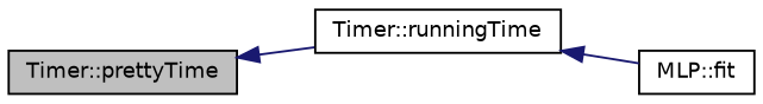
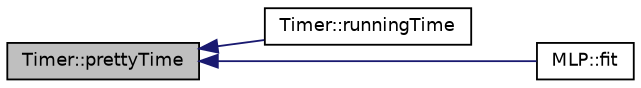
  digraph {
    rankdir=LR
    node [color=black fontname=Helvetica fontsize=10 shape=record]
    edge [color=midnightblue dir=back fontname=Helvetica fontsize=10 labelfontname=Helvetica labelfontsize=10 style=solid]
    n1 [fillcolor=grey75 fontcolor=black height=0.2 label="Timer::prettyTime" style=filled width=0.4]
    n2 [height=0.2 label="Timer::runningTime" width=0.4]
    n3 [height=0.2 label="MLP::fit" width=0.4]
    n1 -> n2
-   n2 -> n3
+   n1 -> n3
  }
